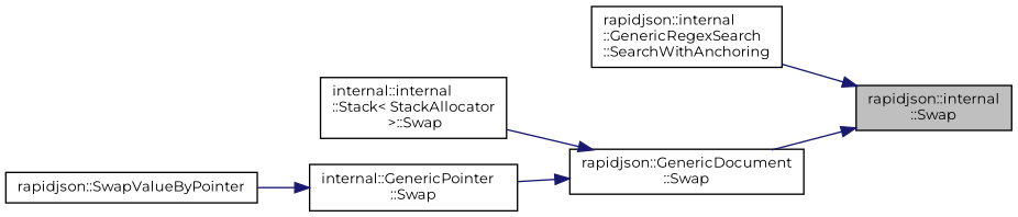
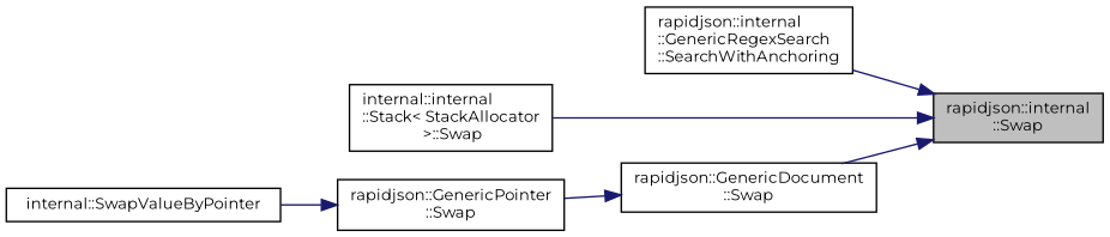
  digraph {
    fontname=Montserrat
    rankdir=RL
    node [color=black fillcolor=white fontname=Montserrat fontsize=10 shape=record style=filled]
    edge [color=midnightblue dir=back fontname=Montserrat fontsize=10 labelfontname=Helvetica labelfontsize=10 style=solid]
    n1 [fillcolor=grey75 fontcolor=black height=0.2 label="rapidjson::internal\l::Swap" width=0.4]
    n2 [height=0.2 label="rapidjson::internal\l::GenericRegexSearch\l::SearchWithAnchoring" width=0.4]
    n3 [height=0.2 label="internal::internal\l::Stack\< StackAllocator\l \>::Swap" width=0.4]
    n4 [height=0.2 label="rapidjson::GenericDocument\l::Swap" width=0.4]
-   n5 [height=0.2 label="internal::GenericPointer\l::Swap" width=0.4]
-   n6 [height=0.2 label="rapidjson::SwapValueByPointer" width=0.4]
+   n5 [height=0.2 label="rapidjson::GenericPointer\l::Swap" width=0.4]
+   n6 [height=0.2 label="internal::SwapValueByPointer" width=0.4]
    n1 -> n2
-   n4 -> n3
+   n1 -> n3
    n1 -> n4
    n4 -> n5
    n5 -> n6
  }
